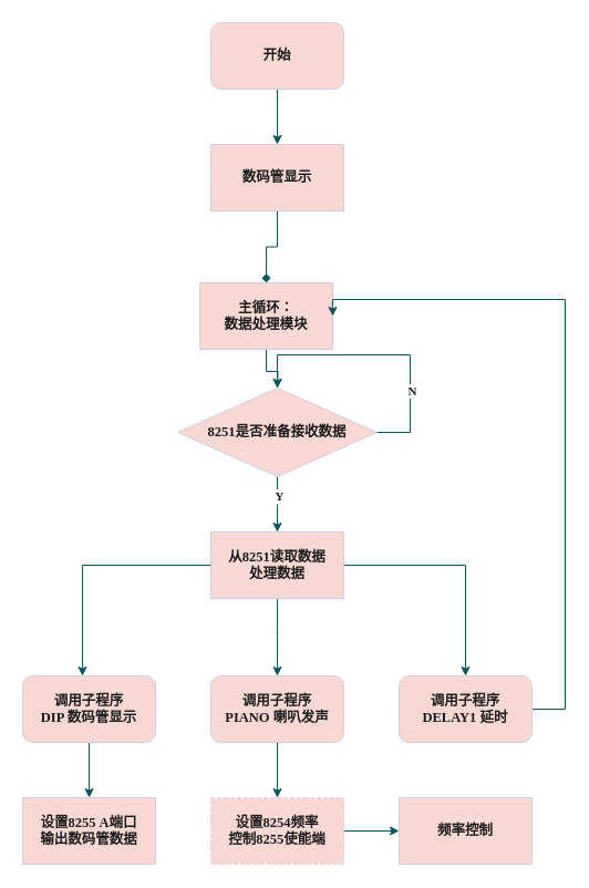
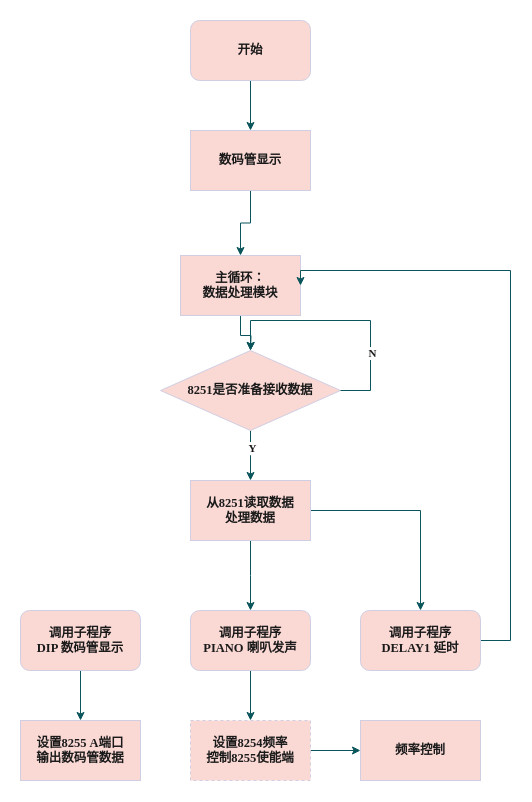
  <mxCell id="0" />
  <mxCell id="1" parent="0" />
  <mxCell id="2" style="edgeStyle=orthogonalEdgeStyle;rounded=0;orthogonalLoop=1;jettySize=auto;html=1;entryX=0.5;entryY=0;entryDx=0;entryDy=0;fontSize=12.5;fontStyle=1;fontFamily=Comic Sans MS;labelBackgroundColor=none;strokeColor=#09555B;fontColor=default;" edge="1" parent="1" source="3" target="5"><mxGeometry relative="1" as="geometry" /></mxCell>
  <mxCell id="3" value="开始" style="rounded=1;whiteSpace=wrap;html=1;fontSize=12.5;fontStyle=1;fontFamily=Comic Sans MS;labelBackgroundColor=none;fillColor=#FAD9D5;strokeColor=#D0CEE2;fontColor=#1A1A1A;" vertex="1" parent="1"><mxGeometry x="190" y="20" width="120" height="60" as="geometry" /></mxCell>
- <mxCell id="4" value="" style="edgeStyle=orthogonalEdgeStyle;rounded=0;orthogonalLoop=1;jettySize=auto;html=1;fontSize=12.5;fontStyle=1;fontFamily=Comic Sans MS;labelBackgroundColor=none;strokeColor=#09555B;fontColor=default;endArrow=diamond;" edge="1" parent="1" source="5" target="7"><mxGeometry relative="1" as="geometry" /></mxCell>
+ <mxCell id="4" value="" style="edgeStyle=orthogonalEdgeStyle;rounded=0;orthogonalLoop=1;jettySize=auto;html=1;fontSize=12.5;fontStyle=1;fontFamily=Comic Sans MS;labelBackgroundColor=none;strokeColor=#09555B;fontColor=default;" edge="1" parent="1" source="5" target="7"><mxGeometry relative="1" as="geometry" /></mxCell>
  <mxCell id="5" value="数码管显示" style="rounded=0;whiteSpace=wrap;html=1;fontSize=12.5;fontStyle=1;fontFamily=Comic Sans MS;labelBackgroundColor=none;fillColor=#FAD9D5;strokeColor=#D0CEE2;fontColor=#1A1A1A;" vertex="1" parent="1"><mxGeometry x="190" y="130" width="120" height="60" as="geometry" /></mxCell>
  <mxCell id="6" value="" style="edgeStyle=orthogonalEdgeStyle;rounded=0;orthogonalLoop=1;jettySize=auto;html=1;fontSize=12.5;fontStyle=1;fontFamily=Comic Sans MS;labelBackgroundColor=none;strokeColor=#09555B;fontColor=default;" edge="1" parent="1" source="7"><mxGeometry relative="1" as="geometry"><mxPoint x="250" y="350" as="targetPoint" /></mxGeometry></mxCell>
  <mxCell id="7" value="主循环：&lt;br style=&quot;font-size: 12.5px;&quot;&gt;数据处理模块" style="rounded=0;whiteSpace=wrap;html=1;fontSize=12.5;fontStyle=1;fontFamily=Comic Sans MS;labelBackgroundColor=none;fillColor=#FAD9D5;strokeColor=#D0CEE2;fontColor=#1A1A1A;" vertex="1" parent="1"><mxGeometry x="180" y="255" width="120" height="60" as="geometry" /></mxCell>
  <mxCell id="8" value="" style="edgeStyle=orthogonalEdgeStyle;rounded=0;orthogonalLoop=1;jettySize=auto;html=1;fontSize=12.5;fontStyle=1;fontFamily=Comic Sans MS;labelBackgroundColor=none;strokeColor=#09555B;fontColor=default;" edge="1" parent="1" source="10"><mxGeometry relative="1" as="geometry"><mxPoint x="250" y="480" as="targetPoint" /></mxGeometry></mxCell>
  <mxCell id="9" value="Y" style="edgeLabel;html=1;align=center;verticalAlign=middle;resizable=0;points=[];fontColor=#1A1A1A;fontFamily=Comic Sans MS;fontStyle=1" vertex="1" connectable="0" parent="8"><mxGeometry x="-0.324" y="1" relative="1" as="geometry"><mxPoint as="offset" /></mxGeometry></mxCell>
  <mxCell id="10" value="8251是否准备接收数据" style="rhombus;whiteSpace=wrap;html=1;fontSize=12.5;fontStyle=1;fontFamily=Comic Sans MS;labelBackgroundColor=none;fillColor=#FAD9D5;strokeColor=#D0CEE2;fontColor=#1A1A1A;" vertex="1" parent="1"><mxGeometry x="160" y="350" width="180" height="80" as="geometry" /></mxCell>
  <mxCell id="11" style="edgeStyle=orthogonalEdgeStyle;rounded=0;orthogonalLoop=1;jettySize=auto;html=1;entryX=0.5;entryY=0;entryDx=0;entryDy=0;labelBackgroundColor=none;strokeColor=#09555B;fontColor=default;" edge="1" parent="1"><mxGeometry relative="1" as="geometry"><mxPoint x="30" y="590" as="targetPoint" /><Array as="points"><mxPoint x="320" y="620" /><mxPoint x="320" y="560" /><mxPoint x="30" y="560" /></Array></mxGeometry></mxCell>
  <mxCell id="12" style="edgeStyle=orthogonalEdgeStyle;rounded=0;orthogonalLoop=1;jettySize=auto;html=1;exitX=1;exitY=0.5;exitDx=0;exitDy=0;entryX=0.5;entryY=0;entryDx=0;entryDy=0;fontSize=12.5;fontStyle=1;fontFamily=Comic Sans MS;labelBackgroundColor=none;strokeColor=#09555B;fontColor=default;" edge="1" parent="1" source="10" target="10"><mxGeometry relative="1" as="geometry"><Array as="points"><mxPoint x="370" y="390" /><mxPoint x="370" y="320" /><mxPoint x="250" y="320" /></Array></mxGeometry></mxCell>
  <mxCell id="13" value="N" style="edgeLabel;html=1;align=center;verticalAlign=middle;resizable=0;points=[];fontColor=#1A1A1A;fontFamily=Comic Sans MS;fontStyle=1" vertex="1" connectable="0" parent="12"><mxGeometry x="-0.457" y="-1" relative="1" as="geometry"><mxPoint as="offset" /></mxGeometry></mxCell>
  <mxCell id="14" style="edgeStyle=orthogonalEdgeStyle;rounded=0;orthogonalLoop=1;jettySize=auto;html=1;exitX=0.5;exitY=1;exitDx=0;exitDy=0;fontSize=12.5;fontStyle=1;fontFamily=Comic Sans MS;labelBackgroundColor=none;strokeColor=#09555B;fontColor=default;" edge="1" parent="1" source="16"><mxGeometry relative="1" as="geometry"><mxPoint x="250" y="610" as="targetPoint" /></mxGeometry></mxCell>
  <mxCell id="15" style="edgeStyle=orthogonalEdgeStyle;rounded=0;orthogonalLoop=1;jettySize=auto;html=1;fontSize=12.5;fontStyle=1;fontFamily=Comic Sans MS;labelBackgroundColor=none;strokeColor=#09555B;fontColor=default;" edge="1" parent="1" source="16" target="22"><mxGeometry relative="1" as="geometry" /></mxCell>
  <mxCell id="16" value="从8251读取数据&lt;br style=&quot;font-size: 12.5px;&quot;&gt;处理数据" style="rounded=0;whiteSpace=wrap;html=1;fontSize=12.5;fontStyle=1;fontFamily=Comic Sans MS;labelBackgroundColor=none;fillColor=#FAD9D5;strokeColor=#D0CEE2;fontColor=#1A1A1A;" vertex="1" parent="1"><mxGeometry x="190" y="480" width="120" height="60" as="geometry" /></mxCell>
  <mxCell id="17" style="edgeStyle=orthogonalEdgeStyle;rounded=0;orthogonalLoop=1;jettySize=auto;html=1;entryX=0.5;entryY=0;entryDx=0;entryDy=0;fontSize=12.5;fontStyle=1;fontFamily=Comic Sans MS;labelBackgroundColor=none;strokeColor=#09555B;fontColor=default;" edge="1" parent="1" source="18" target="24"><mxGeometry relative="1" as="geometry" /></mxCell>
  <mxCell id="18" value="调用子程序&lt;br style=&quot;font-size: 12.5px;&quot;&gt;DIP 数码管显示" style="rounded=1;whiteSpace=wrap;html=1;fontSize=12.5;fontStyle=1;fontFamily=Comic Sans MS;labelBackgroundColor=none;fillColor=#FAD9D5;strokeColor=#D0CEE2;fontColor=#1A1A1A;" vertex="1" parent="1"><mxGeometry x="20" y="610" width="120" height="60" as="geometry" /></mxCell>
  <mxCell id="19" style="edgeStyle=orthogonalEdgeStyle;rounded=0;orthogonalLoop=1;jettySize=auto;html=1;entryX=0.5;entryY=0;entryDx=0;entryDy=0;fontSize=12.5;fontStyle=1;fontFamily=Comic Sans MS;labelBackgroundColor=none;strokeColor=#09555B;fontColor=default;" edge="1" parent="1" source="20" target="26"><mxGeometry relative="1" as="geometry" /></mxCell>
  <mxCell id="20" value="调用子程序&lt;br style=&quot;font-size: 12.5px;&quot;&gt;PIANO 喇叭发声" style="rounded=1;whiteSpace=wrap;html=1;fontSize=12.5;fontStyle=1;fontFamily=Comic Sans MS;labelBackgroundColor=none;fillColor=#FAD9D5;strokeColor=#D0CEE2;fontColor=#1A1A1A;" vertex="1" parent="1"><mxGeometry x="190" y="610" width="120" height="60" as="geometry" /></mxCell>
  <mxCell id="21" style="edgeStyle=orthogonalEdgeStyle;rounded=0;orthogonalLoop=1;jettySize=auto;html=1;entryX=1;entryY=0.5;entryDx=0;entryDy=0;fontSize=12.5;fontStyle=1;fontFamily=Comic Sans MS;labelBackgroundColor=none;strokeColor=#09555B;fontColor=default;" edge="1" parent="1" source="22" target="7"><mxGeometry relative="1" as="geometry"><Array as="points"><mxPoint x="510" y="640" /><mxPoint x="510" y="270" /></Array></mxGeometry></mxCell>
  <mxCell id="22" value="调用子程序&lt;br style=&quot;font-size: 12.5px;&quot;&gt;DELAY1 延时" style="rounded=1;whiteSpace=wrap;html=1;fontSize=12.5;fontStyle=1;fontFamily=Comic Sans MS;labelBackgroundColor=none;fillColor=#FAD9D5;strokeColor=#D0CEE2;fontColor=#1A1A1A;" vertex="1" parent="1"><mxGeometry x="360" y="610" width="120" height="60" as="geometry" /></mxCell>
- <mxCell id="23" style="edgeStyle=orthogonalEdgeStyle;rounded=0;orthogonalLoop=1;jettySize=auto;html=1;entryX=0.45;entryY=0;entryDx=0;entryDy=0;entryPerimeter=0;fontSize=12.5;fontStyle=1;fontFamily=Comic Sans MS;labelBackgroundColor=none;strokeColor=#09555B;fontColor=default;" edge="1" parent="1" source="16" target="18"><mxGeometry relative="1" as="geometry" /></mxCell>
  <mxCell id="24" value="设置8255 A端口&lt;br style=&quot;font-size: 12.5px;&quot;&gt;输出数码管数据" style="rounded=0;whiteSpace=wrap;html=1;fontSize=12.5;fontStyle=1;fontFamily=Comic Sans MS;labelBackgroundColor=none;fillColor=#FAD9D5;strokeColor=#D0CEE2;fontColor=#1A1A1A;" vertex="1" parent="1"><mxGeometry x="20" y="720" width="120" height="60" as="geometry" /></mxCell>
  <mxCell id="25" value="" style="edgeStyle=orthogonalEdgeStyle;rounded=0;orthogonalLoop=1;jettySize=auto;html=1;fontSize=12.5;fontStyle=1;fontFamily=Comic Sans MS;labelBackgroundColor=none;strokeColor=#09555B;fontColor=default;" edge="1" parent="1" source="26" target="27"><mxGeometry relative="1" as="geometry" /></mxCell>
  <mxCell id="26" value="设置8254频率&lt;br style=&quot;font-size: 12.5px;&quot;&gt;控制8255使能端" style="rounded=0;whiteSpace=wrap;html=1;fontSize=12.5;fontStyle=1;fontFamily=Comic Sans MS;labelBackgroundColor=none;fillColor=#FAD9D5;strokeColor=#D0CEE2;fontColor=#1A1A1A;dashed=1;" vertex="1" parent="1"><mxGeometry x="190" y="720" width="120" height="60" as="geometry" /></mxCell>
  <mxCell id="27" value="频率控制" style="rounded=0;whiteSpace=wrap;html=1;fontSize=12.5;fontStyle=1;fontFamily=Comic Sans MS;labelBackgroundColor=none;fillColor=#FAD9D5;strokeColor=#D0CEE2;fontColor=#1A1A1A;" vertex="1" parent="1"><mxGeometry x="360" y="720" width="120" height="60" as="geometry" /></mxCell>
